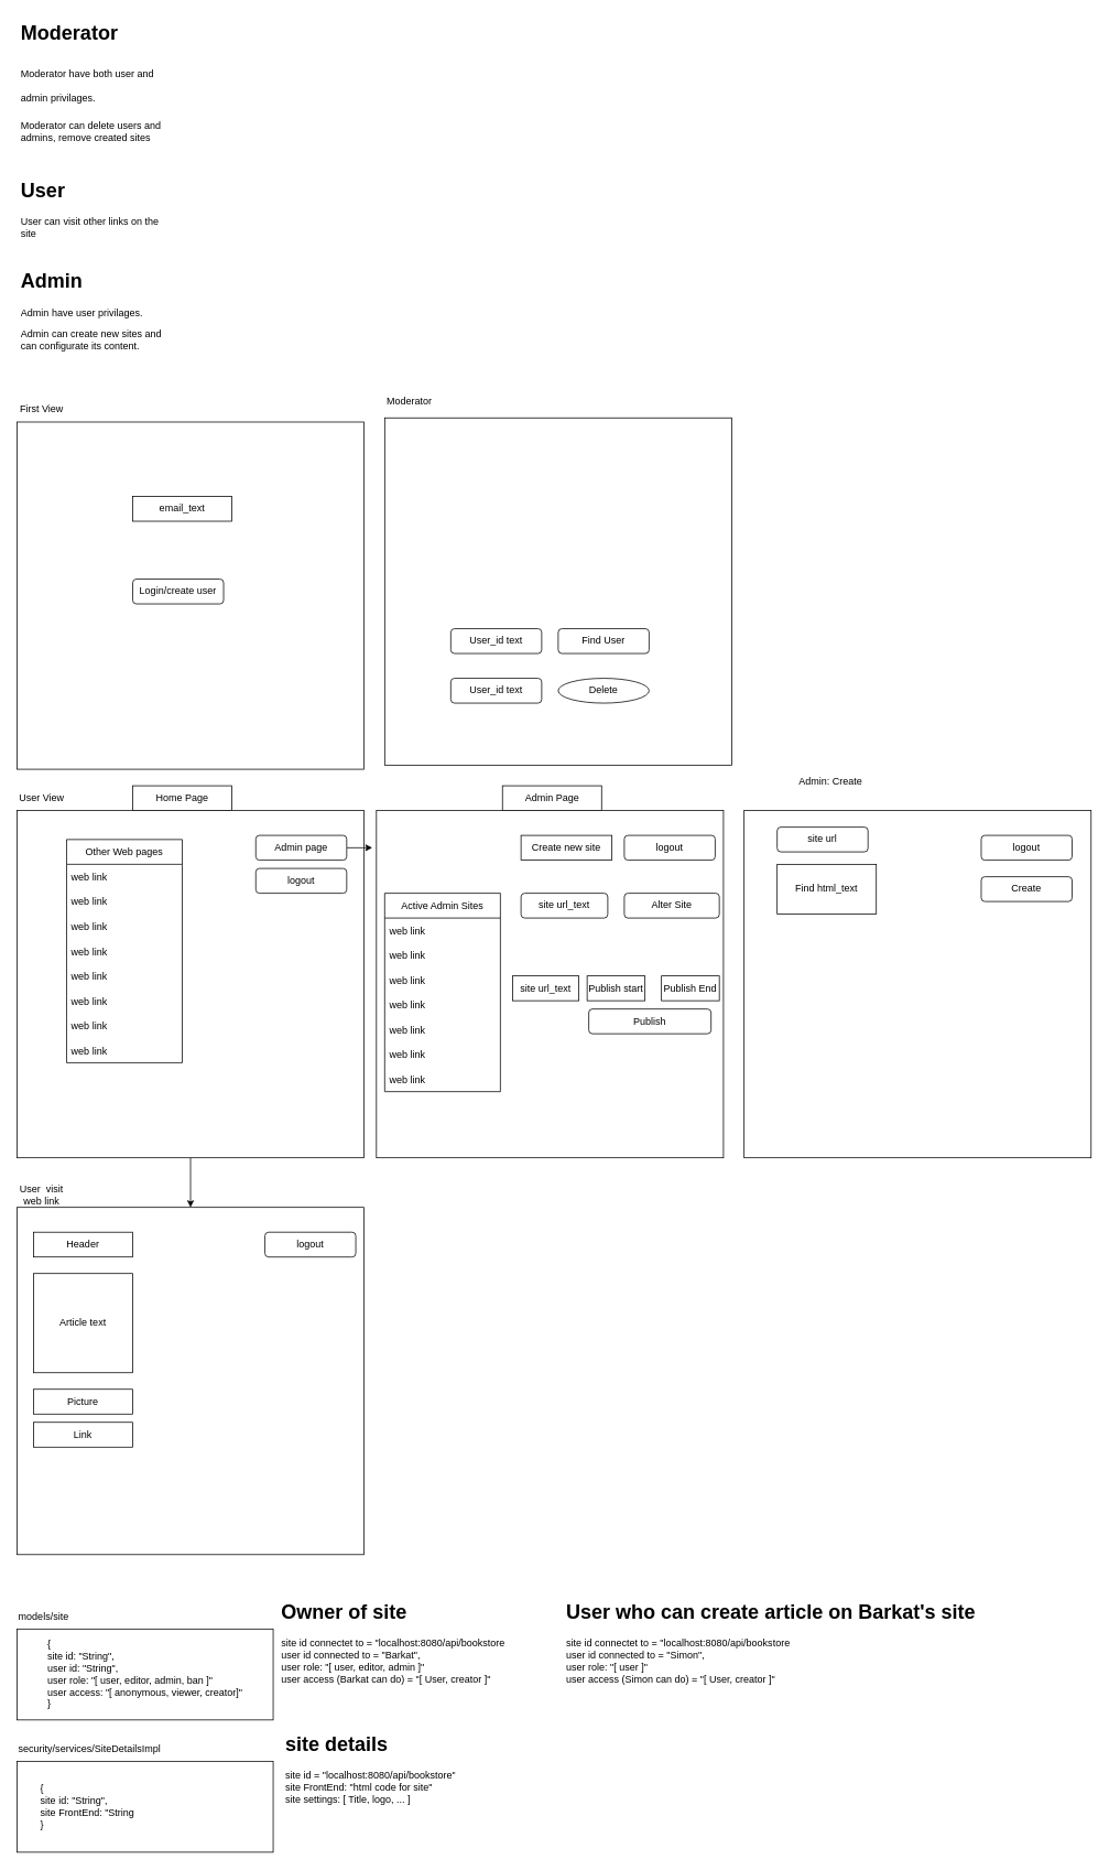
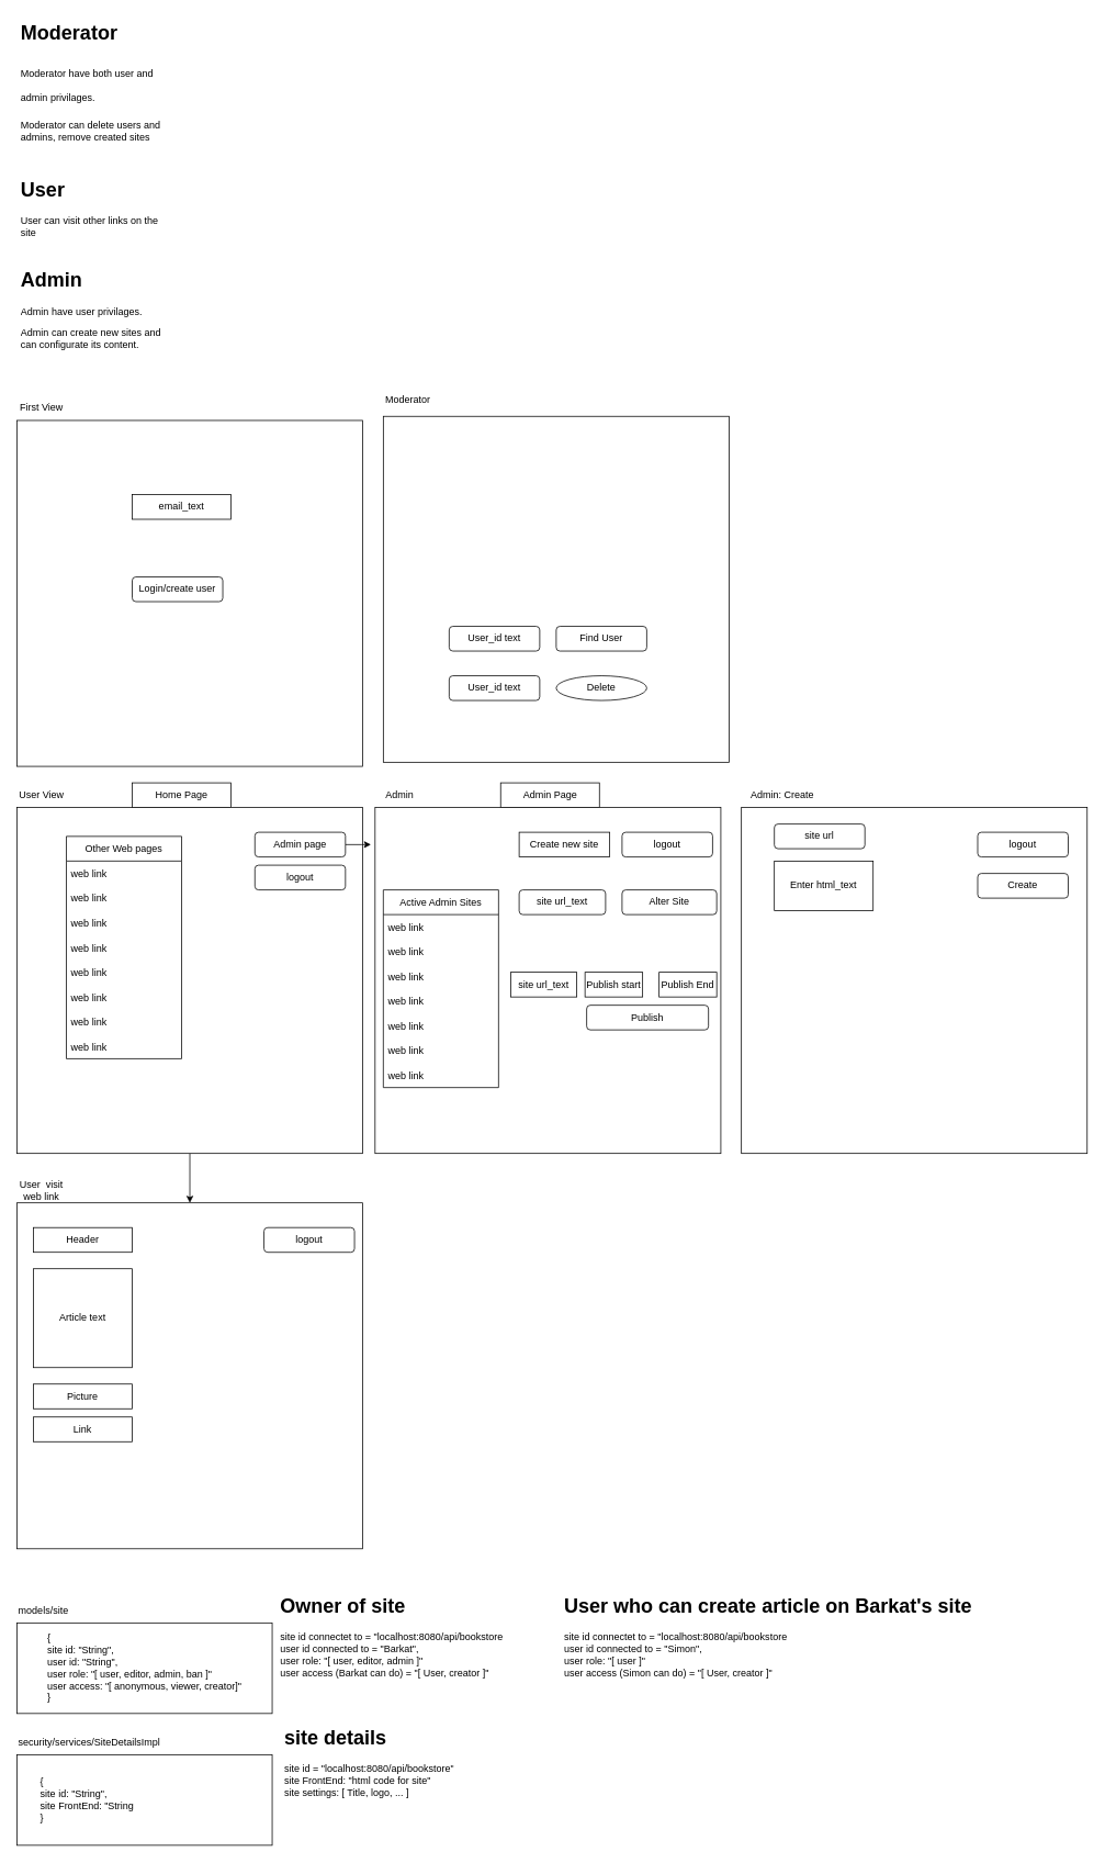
  <mxCell id="0" />
  <mxCell id="1" parent="0" />
  <mxCell id="2" value="" style="whiteSpace=wrap;html=1;aspect=fixed;" parent="1" vertex="1"><mxGeometry x="20" y="510" width="420" height="420" as="geometry" /></mxCell>
  <mxCell id="3" value="Login/create user" style="rounded=1;whiteSpace=wrap;html=1;" parent="1" vertex="1"><mxGeometry x="160" y="700" width="110" height="30" as="geometry" /></mxCell>
  <mxCell id="4" value="" style="whiteSpace=wrap;html=1;aspect=fixed;" parent="1" vertex="1"><mxGeometry x="465" y="505" width="420" height="420" as="geometry" /></mxCell>
  <mxCell id="5" value="User_id text" style="rounded=1;whiteSpace=wrap;html=1;" parent="1" vertex="1"><mxGeometry x="545" y="760" width="110" height="30" as="geometry" /></mxCell>
  <mxCell id="6" value="Moderator" style="text;html=1;strokeColor=none;fillColor=none;align=center;verticalAlign=middle;whiteSpace=wrap;rounded=0;" parent="1" vertex="1"><mxGeometry x="465" y="470" width="60" height="30" as="geometry" /></mxCell>
  <mxCell id="7" value="Find User" style="rounded=1;whiteSpace=wrap;html=1;" parent="1" vertex="1"><mxGeometry x="675" y="760" width="110" height="30" as="geometry" /></mxCell>
  <mxCell id="8" value="Delete" style="ellipse;whiteSpace=wrap;html=1;" parent="1" vertex="1"><mxGeometry x="675" y="820" width="110" height="30" as="geometry" /></mxCell>
  <mxCell id="9" value="&lt;h1&gt;User&lt;/h1&gt;&lt;p&gt;User can visit other links on the site&lt;/p&gt;" style="text;html=1;strokeColor=none;fillColor=none;spacing=5;spacingTop=-20;whiteSpace=wrap;overflow=hidden;rounded=0;" parent="1" vertex="1"><mxGeometry x="20" y="210" width="190" height="120" as="geometry" /></mxCell>
  <mxCell id="10" value="&lt;h1&gt;Admin&lt;/h1&gt;&lt;p&gt;Admin have user privilages.&lt;/p&gt;&lt;p&gt;Admin can create new sites and can configurate its content.&lt;/p&gt;" style="text;html=1;strokeColor=none;fillColor=none;spacing=5;spacingTop=-20;whiteSpace=wrap;overflow=hidden;rounded=0;" parent="1" vertex="1"><mxGeometry x="20" y="320" width="190" height="120" as="geometry" /></mxCell>
  <mxCell id="11" value="&lt;h1&gt;&lt;span&gt;Moderator&lt;/span&gt;&lt;/h1&gt;&lt;h1&gt;&lt;span style=&quot;font-size: 12px ; font-weight: normal&quot;&gt;Moderator have both user and admin privilages.&lt;/span&gt;&lt;/h1&gt;&lt;div&gt;Moderator can delete users and admins, remove created sites&lt;/div&gt;" style="text;html=1;strokeColor=none;fillColor=none;spacing=5;spacingTop=-20;whiteSpace=wrap;overflow=hidden;rounded=0;" parent="1" vertex="1"><mxGeometry x="20" y="20" width="190" height="170" as="geometry" /></mxCell>
  <mxCell id="12" style="edgeStyle=orthogonalEdgeStyle;rounded=0;orthogonalLoop=1;jettySize=auto;html=1;entryX=0.5;entryY=0;entryDx=0;entryDy=0;" parent="1" source="13" target="42" edge="1"><mxGeometry relative="1" as="geometry" /></mxCell>
  <mxCell id="13" value="" style="whiteSpace=wrap;html=1;aspect=fixed;" parent="1" vertex="1"><mxGeometry x="20" y="980" width="420" height="420" as="geometry" /></mxCell>
  <mxCell id="14" value="User_id text" style="rounded=1;whiteSpace=wrap;html=1;" parent="1" vertex="1"><mxGeometry x="545" y="820" width="110" height="30" as="geometry" /></mxCell>
  <mxCell id="15" value="User View" style="text;html=1;strokeColor=none;fillColor=none;align=center;verticalAlign=middle;whiteSpace=wrap;rounded=0;" parent="1" vertex="1"><mxGeometry x="20" y="950" width="60" height="30" as="geometry" /></mxCell>
  <mxCell id="16" value="Other Web pages" style="swimlane;fontStyle=0;childLayout=stackLayout;horizontal=1;startSize=30;horizontalStack=0;resizeParent=1;resizeParentMax=0;resizeLast=0;collapsible=1;marginBottom=0;" parent="1" vertex="1"><mxGeometry x="80" y="1015" width="140" height="270" as="geometry" /></mxCell>
  <mxCell id="17" value="web link" style="text;strokeColor=none;fillColor=none;align=left;verticalAlign=middle;spacingLeft=4;spacingRight=4;overflow=hidden;points=[[0,0.5],[1,0.5]];portConstraint=eastwest;rotatable=0;" parent="16" vertex="1"><mxGeometry y="30" width="140" height="30" as="geometry" /></mxCell>
  <mxCell id="18" value="web link" style="text;strokeColor=none;fillColor=none;align=left;verticalAlign=middle;spacingLeft=4;spacingRight=4;overflow=hidden;points=[[0,0.5],[1,0.5]];portConstraint=eastwest;rotatable=0;" parent="16" vertex="1"><mxGeometry y="60" width="140" height="30" as="geometry" /></mxCell>
  <mxCell id="19" value="web link" style="text;strokeColor=none;fillColor=none;align=left;verticalAlign=middle;spacingLeft=4;spacingRight=4;overflow=hidden;points=[[0,0.5],[1,0.5]];portConstraint=eastwest;rotatable=0;" parent="16" vertex="1"><mxGeometry y="90" width="140" height="30" as="geometry" /></mxCell>
  <mxCell id="20" value="web link" style="text;strokeColor=none;fillColor=none;align=left;verticalAlign=middle;spacingLeft=4;spacingRight=4;overflow=hidden;points=[[0,0.5],[1,0.5]];portConstraint=eastwest;rotatable=0;" parent="16" vertex="1"><mxGeometry y="120" width="140" height="30" as="geometry" /></mxCell>
  <mxCell id="21" value="web link" style="text;strokeColor=none;fillColor=none;align=left;verticalAlign=middle;spacingLeft=4;spacingRight=4;overflow=hidden;points=[[0,0.5],[1,0.5]];portConstraint=eastwest;rotatable=0;" parent="16" vertex="1"><mxGeometry y="150" width="140" height="30" as="geometry" /></mxCell>
  <mxCell id="22" value="web link" style="text;strokeColor=none;fillColor=none;align=left;verticalAlign=middle;spacingLeft=4;spacingRight=4;overflow=hidden;points=[[0,0.5],[1,0.5]];portConstraint=eastwest;rotatable=0;" parent="16" vertex="1"><mxGeometry y="180" width="140" height="30" as="geometry" /></mxCell>
  <mxCell id="23" value="web link" style="text;strokeColor=none;fillColor=none;align=left;verticalAlign=middle;spacingLeft=4;spacingRight=4;overflow=hidden;points=[[0,0.5],[1,0.5]];portConstraint=eastwest;rotatable=0;" parent="16" vertex="1"><mxGeometry y="210" width="140" height="30" as="geometry" /></mxCell>
  <mxCell id="24" value="web link" style="text;strokeColor=none;fillColor=none;align=left;verticalAlign=middle;spacingLeft=4;spacingRight=4;overflow=hidden;points=[[0,0.5],[1,0.5]];portConstraint=eastwest;rotatable=0;" parent="16" vertex="1"><mxGeometry y="240" width="140" height="30" as="geometry" /></mxCell>
  <mxCell id="25" value="logout" style="rounded=1;whiteSpace=wrap;html=1;" parent="1" vertex="1"><mxGeometry x="309" y="1050" width="110" height="30" as="geometry" /></mxCell>
- <mxCell id="26" value="Admin: Create" style="text;html=1;strokeColor=none;fillColor=none;align=center;verticalAlign=middle;whiteSpace=wrap;rounded=0;" parent="1" vertex="1"><mxGeometry x="945" y="930" width="120" height="30" as="geometry" /></mxCell>
+ <mxCell id="26" value="Admin: Create" style="text;html=1;strokeColor=none;fillColor=none;align=center;verticalAlign=middle;whiteSpace=wrap;rounded=0;" parent="1" vertex="1"><mxGeometry x="890" y="950" width="120" height="30" as="geometry" /></mxCell>
  <mxCell id="27" value="url_text" style="rounded=1;whiteSpace=wrap;html=1;" parent="1" vertex="1"><mxGeometry x="930" y="1000" width="110" height="30" as="geometry" /></mxCell>
  <mxCell id="28" value="" style="whiteSpace=wrap;html=1;aspect=fixed;" parent="1" vertex="1"><mxGeometry x="455" y="980" width="420" height="420" as="geometry" /></mxCell>
+ <mxCell id="29" value="Admin" style="text;html=1;strokeColor=none;fillColor=none;align=center;verticalAlign=middle;whiteSpace=wrap;rounded=0;" parent="1" vertex="1"><mxGeometry x="455" y="950" width="60" height="30" as="geometry" /></mxCell>
  <mxCell id="30" value="logout" style="rounded=1;whiteSpace=wrap;html=1;" parent="1" vertex="1"><mxGeometry x="755" y="1010" width="110" height="30" as="geometry" /></mxCell>
  <mxCell id="31" value="Create new site" style="whiteSpace=wrap;html=1;rounded=0;" parent="1" vertex="1"><mxGeometry x="630" y="1010" width="110" height="30" as="geometry" /></mxCell>
  <mxCell id="32" value="Active Admin Sites" style="swimlane;fontStyle=0;childLayout=stackLayout;horizontal=1;startSize=30;horizontalStack=0;resizeParent=1;resizeParentMax=0;resizeLast=0;collapsible=1;marginBottom=0;" parent="1" vertex="1"><mxGeometry x="465" y="1080" width="140" height="240" as="geometry" /></mxCell>
  <mxCell id="33" value="web link" style="text;strokeColor=none;fillColor=none;align=left;verticalAlign=middle;spacingLeft=4;spacingRight=4;overflow=hidden;points=[[0,0.5],[1,0.5]];portConstraint=eastwest;rotatable=0;" parent="32" vertex="1"><mxGeometry y="30" width="140" height="30" as="geometry" /></mxCell>
  <mxCell id="34" value="web link" style="text;strokeColor=none;fillColor=none;align=left;verticalAlign=middle;spacingLeft=4;spacingRight=4;overflow=hidden;points=[[0,0.5],[1,0.5]];portConstraint=eastwest;rotatable=0;" parent="32" vertex="1"><mxGeometry y="60" width="140" height="30" as="geometry" /></mxCell>
  <mxCell id="35" value="web link" style="text;strokeColor=none;fillColor=none;align=left;verticalAlign=middle;spacingLeft=4;spacingRight=4;overflow=hidden;points=[[0,0.5],[1,0.5]];portConstraint=eastwest;rotatable=0;" parent="32" vertex="1"><mxGeometry y="90" width="140" height="30" as="geometry" /></mxCell>
  <mxCell id="36" value="web link" style="text;strokeColor=none;fillColor=none;align=left;verticalAlign=middle;spacingLeft=4;spacingRight=4;overflow=hidden;points=[[0,0.5],[1,0.5]];portConstraint=eastwest;rotatable=0;" parent="32" vertex="1"><mxGeometry y="120" width="140" height="30" as="geometry" /></mxCell>
  <mxCell id="37" value="web link" style="text;strokeColor=none;fillColor=none;align=left;verticalAlign=middle;spacingLeft=4;spacingRight=4;overflow=hidden;points=[[0,0.5],[1,0.5]];portConstraint=eastwest;rotatable=0;" parent="32" vertex="1"><mxGeometry y="150" width="140" height="30" as="geometry" /></mxCell>
  <mxCell id="38" value="web link" style="text;strokeColor=none;fillColor=none;align=left;verticalAlign=middle;spacingLeft=4;spacingRight=4;overflow=hidden;points=[[0,0.5],[1,0.5]];portConstraint=eastwest;rotatable=0;" parent="32" vertex="1"><mxGeometry y="180" width="140" height="30" as="geometry" /></mxCell>
  <mxCell id="39" value="web link" style="text;strokeColor=none;fillColor=none;align=left;verticalAlign=middle;spacingLeft=4;spacingRight=4;overflow=hidden;points=[[0,0.5],[1,0.5]];portConstraint=eastwest;rotatable=0;" parent="32" vertex="1"><mxGeometry y="210" width="140" height="30" as="geometry" /></mxCell>
  <mxCell id="40" value="Alter Site" style="rounded=1;whiteSpace=wrap;html=1;" parent="1" vertex="1"><mxGeometry x="755" y="1080" width="115" height="30" as="geometry" /></mxCell>
  <mxCell id="41" value="site url_text" style="rounded=1;whiteSpace=wrap;html=1;" parent="1" vertex="1"><mxGeometry x="630" y="1080" width="105" height="30" as="geometry" /></mxCell>
  <mxCell id="42" value="" style="whiteSpace=wrap;html=1;aspect=fixed;" parent="1" vertex="1"><mxGeometry x="20" y="1460" width="420" height="420" as="geometry" /></mxCell>
  <mxCell id="43" value="User&amp;nbsp; visit web link" style="text;html=1;strokeColor=none;fillColor=none;align=center;verticalAlign=middle;whiteSpace=wrap;rounded=0;" parent="1" vertex="1"><mxGeometry x="20" y="1430" width="60" height="30" as="geometry" /></mxCell>
  <mxCell id="44" value="logout" style="rounded=1;whiteSpace=wrap;html=1;" parent="1" vertex="1"><mxGeometry x="320" y="1490" width="110" height="30" as="geometry" /></mxCell>
  <mxCell id="45" value="Header" style="rounded=0;whiteSpace=wrap;html=1;" parent="1" vertex="1"><mxGeometry x="40" y="1490" width="120" height="30" as="geometry" /></mxCell>
  <mxCell id="46" value="Article text" style="rounded=0;whiteSpace=wrap;html=1;" parent="1" vertex="1"><mxGeometry x="40" y="1540" width="120" height="120" as="geometry" /></mxCell>
  <mxCell id="47" value="Picture" style="rounded=0;whiteSpace=wrap;html=1;" parent="1" vertex="1"><mxGeometry x="40" y="1680" width="120" height="30" as="geometry" /></mxCell>
  <mxCell id="48" value="Link" style="rounded=0;whiteSpace=wrap;html=1;" parent="1" vertex="1"><mxGeometry x="40" y="1720" width="120" height="30" as="geometry" /></mxCell>
  <mxCell id="49" value="First View" style="text;html=1;strokeColor=none;fillColor=none;align=center;verticalAlign=middle;whiteSpace=wrap;rounded=0;" parent="1" vertex="1"><mxGeometry x="20" width="60" height="30" as="geometry" y="480" /></mxCell>
  <mxCell id="50" value="&lt;span&gt;email_text&lt;/span&gt;" style="rounded=0;whiteSpace=wrap;html=1;" parent="1" vertex="1"><mxGeometry x="160" y="600" width="120" height="30" as="geometry" /></mxCell>
  <mxCell id="51" value="" style="whiteSpace=wrap;html=1;aspect=fixed;" parent="1" vertex="1"><mxGeometry x="900" y="980" width="420" height="420" as="geometry" /></mxCell>
  <mxCell id="52" value="Publish" style="rounded=1;whiteSpace=wrap;html=1;" parent="1" vertex="1"><mxGeometry x="712" y="1220" width="148" height="30" as="geometry" /></mxCell>
  <mxCell id="53" value="logout" style="rounded=1;whiteSpace=wrap;html=1;" parent="1" vertex="1"><mxGeometry x="1187" y="1010" width="110" height="30" as="geometry" /></mxCell>
  <mxCell id="54" value="Create" style="rounded=1;whiteSpace=wrap;html=1;" parent="1" vertex="1"><mxGeometry x="1187" y="1060" width="110" height="30" as="geometry" /></mxCell>
- <mxCell id="55" value="Find html_text" style="rounded=0;whiteSpace=wrap;html=1;" parent="1" vertex="1"><mxGeometry x="940" y="1045" width="120" height="60" as="geometry" /></mxCell>
+ <mxCell id="55" value="Enter html_text" style="rounded=0;whiteSpace=wrap;html=1;" parent="1" vertex="1"><mxGeometry x="940" y="1045" width="120" height="60" as="geometry" /></mxCell>
  <mxCell id="56" style="edgeStyle=orthogonalEdgeStyle;rounded=0;orthogonalLoop=1;jettySize=auto;html=1;" parent="1" source="57" edge="1"><mxGeometry relative="1" as="geometry"><mxPoint x="450" y="1025" as="targetPoint" /></mxGeometry></mxCell>
  <mxCell id="57" value="Admin page" style="rounded=1;whiteSpace=wrap;html=1;" parent="1" vertex="1"><mxGeometry x="309" y="1010" width="110" height="30" as="geometry" /></mxCell>
  <mxCell id="58" value="Admin Page" style="rounded=0;whiteSpace=wrap;html=1;" parent="1" vertex="1"><mxGeometry x="607.5" y="950" width="120" height="30" as="geometry" /></mxCell>
  <mxCell id="59" value="Home Page" style="rounded=0;whiteSpace=wrap;html=1;" parent="1" vertex="1"><mxGeometry x="160" y="950" width="120" height="30" as="geometry" /></mxCell>
  <mxCell id="60" value="Publish start" style="rounded=0;whiteSpace=wrap;html=1;" parent="1" vertex="1"><mxGeometry x="710" y="1180" width="70" height="30" as="geometry" /></mxCell>
  <mxCell id="61" value="Publish End" style="rounded=0;whiteSpace=wrap;html=1;" parent="1" vertex="1"><mxGeometry x="800" y="1180" width="70" height="30" as="geometry" /></mxCell>
  <mxCell id="62" value="site url_text" style="rounded=0;whiteSpace=wrap;html=1;" parent="1" vertex="1"><mxGeometry x="620" y="1180" width="80" height="30" as="geometry" /></mxCell>
  <mxCell id="63" value="site url" style="rounded=1;whiteSpace=wrap;html=1;" parent="1" vertex="1"><mxGeometry x="940" y="1000" width="110" height="30" as="geometry" /></mxCell>
  <mxCell id="64" value="&lt;div style=&quot;text-align: left&quot;&gt;&lt;span&gt;{&lt;/span&gt;&lt;/div&gt;&lt;div style=&quot;text-align: left&quot;&gt;&lt;span&gt;site id: &quot;String&quot;,&lt;/span&gt;&lt;/div&gt;&lt;div style=&quot;text-align: left&quot;&gt;&lt;span&gt;user id: &quot;String&quot;,&lt;/span&gt;&lt;br&gt;&lt;/div&gt;&lt;div style=&quot;text-align: left&quot;&gt;&lt;span&gt;user role: &quot;[ user, editor, admin, ban ]&quot;&lt;/span&gt;&lt;/div&gt;&lt;div style=&quot;text-align: left&quot;&gt;&lt;span&gt;user access: &quot;[ anonymous, viewer, creator]&quot;&lt;/span&gt;&lt;/div&gt;&lt;div style=&quot;text-align: left&quot;&gt;&lt;span&gt;}&lt;/span&gt;&lt;/div&gt;" style="rounded=0;whiteSpace=wrap;html=1;" vertex="1" parent="1"><mxGeometry x="20" y="1970" width="310" height="110" as="geometry" /></mxCell>
  <mxCell id="65" value="models/site" style="text;html=1;strokeColor=none;fillColor=none;align=left;verticalAlign=middle;whiteSpace=wrap;rounded=0;" vertex="1" parent="1"><mxGeometry x="20" y="1940" width="100" height="30" as="geometry" /></mxCell>
  <mxCell id="66" value="&lt;h1&gt;Owner of site&lt;/h1&gt;&lt;div&gt;&lt;div&gt;site id connectet to = &quot;localhost:8080/api/bookstore&lt;/div&gt;&lt;div&gt;user id connected to = &quot;Barkat&quot;,&lt;/div&gt;&lt;div&gt;user role: &quot;[ user, editor, admin ]&quot;&lt;/div&gt;&lt;div&gt;user access (Barkat can do) = &quot;[ User, creator ]&quot;&lt;/div&gt;&lt;/div&gt;" style="text;html=1;strokeColor=none;fillColor=none;spacing=5;spacingTop=-20;whiteSpace=wrap;overflow=hidden;rounded=0;" vertex="1" parent="1"><mxGeometry x="335" y="1930" width="340" height="150" as="geometry" /></mxCell>
  <mxCell id="67" value="&lt;h1&gt;User who can create article on Barkat's site&lt;/h1&gt;&lt;div&gt;&lt;div&gt;site id connectet to = &quot;localhost:8080/api/bookstore&lt;/div&gt;&lt;div&gt;user id connected to = &quot;Simon&quot;,&lt;/div&gt;&lt;div&gt;user role: &quot;[ user ]&quot;&lt;/div&gt;&lt;div&gt;user access (Simon can do) = &quot;[ User, creator ]&quot;&lt;/div&gt;&lt;/div&gt;" style="text;html=1;strokeColor=none;fillColor=none;spacing=5;spacingTop=-20;whiteSpace=wrap;overflow=hidden;rounded=0;" vertex="1" parent="1"><mxGeometry x="680" y="1930" width="560" height="150" as="geometry" /></mxCell>
  <mxCell id="68" value="&lt;div&gt;&lt;span&gt;&lt;span style=&quot;white-space: pre&quot;&gt;&#09;&lt;/span&gt;{&lt;/span&gt;&lt;/div&gt;&lt;div&gt;&lt;span&gt;&lt;span style=&quot;white-space: pre&quot;&gt;&#09;&lt;/span&gt;site id: &quot;String&quot;,&lt;/span&gt;&lt;/div&gt;&lt;div&gt;&lt;span style=&quot;white-space: pre&quot;&gt;&#09;&lt;/span&gt;site FrontEnd: &quot;String&lt;/div&gt;&lt;div&gt;&lt;span&gt;&lt;span style=&quot;white-space: pre&quot;&gt;&#09;&lt;/span&gt;}&lt;/span&gt;&lt;/div&gt;" style="rounded=0;whiteSpace=wrap;html=1;align=left;" vertex="1" parent="1"><mxGeometry x="20" y="2130" width="310" height="110" as="geometry" /></mxCell>
  <mxCell id="69" value="security/services/SiteDetailsImpl" style="text;html=1;strokeColor=none;fillColor=none;align=left;verticalAlign=middle;whiteSpace=wrap;rounded=0;" vertex="1" parent="1"><mxGeometry x="20" y="2100" width="220" height="30" as="geometry" /></mxCell>
  <mxCell id="70" value="&lt;h1&gt;&lt;span&gt;site details&lt;/span&gt;&lt;/h1&gt;&lt;div&gt;&lt;span&gt;site id = &quot;localhost:8080/api/bookstore&quot;&lt;/span&gt;&lt;/div&gt;&lt;div&gt;&lt;span&gt;site FrontEnd: &quot;html code for site&quot;&lt;/span&gt;&lt;/div&gt;&lt;div&gt;&lt;span&gt;site settings: [ Title, logo, ... ]&lt;/span&gt;&lt;/div&gt;" style="text;html=1;strokeColor=none;fillColor=none;spacing=5;spacingTop=-20;whiteSpace=wrap;overflow=hidden;rounded=0;" vertex="1" parent="1"><mxGeometry x="340" y="2090" width="660" height="150" as="geometry" /></mxCell>
